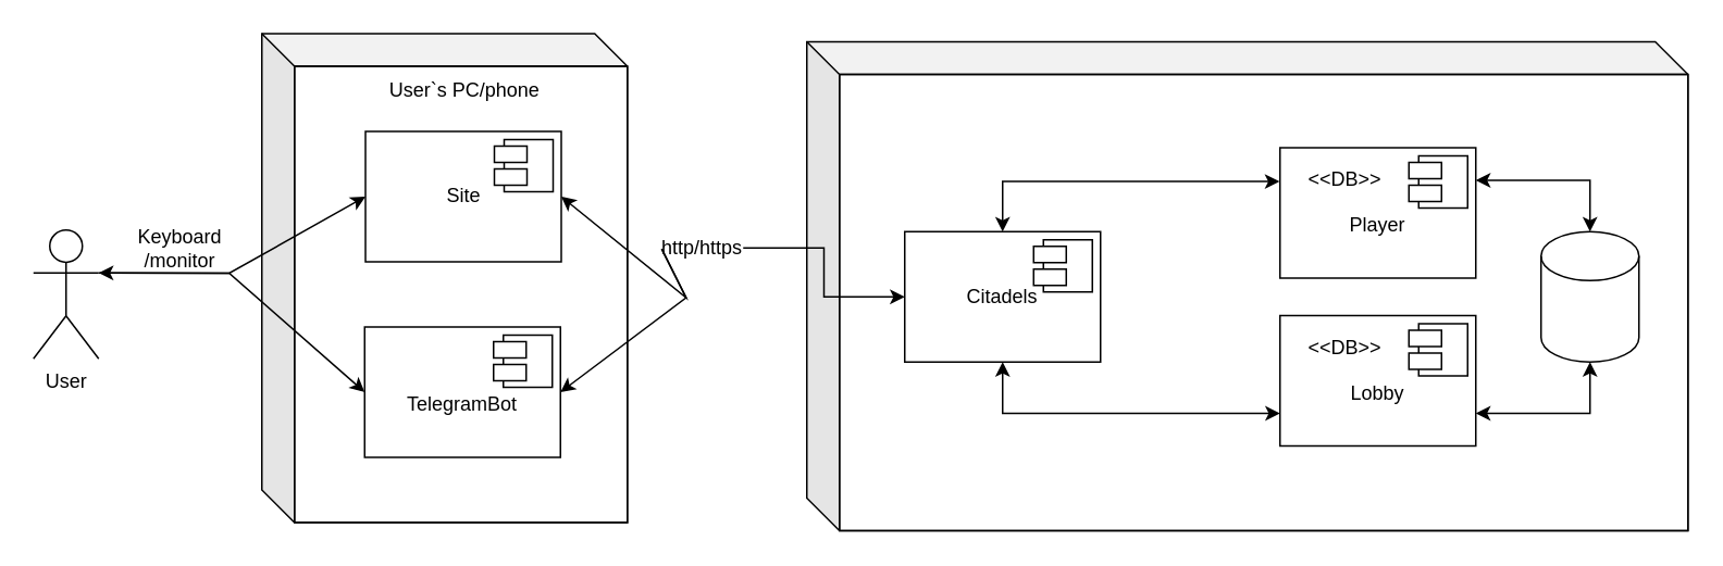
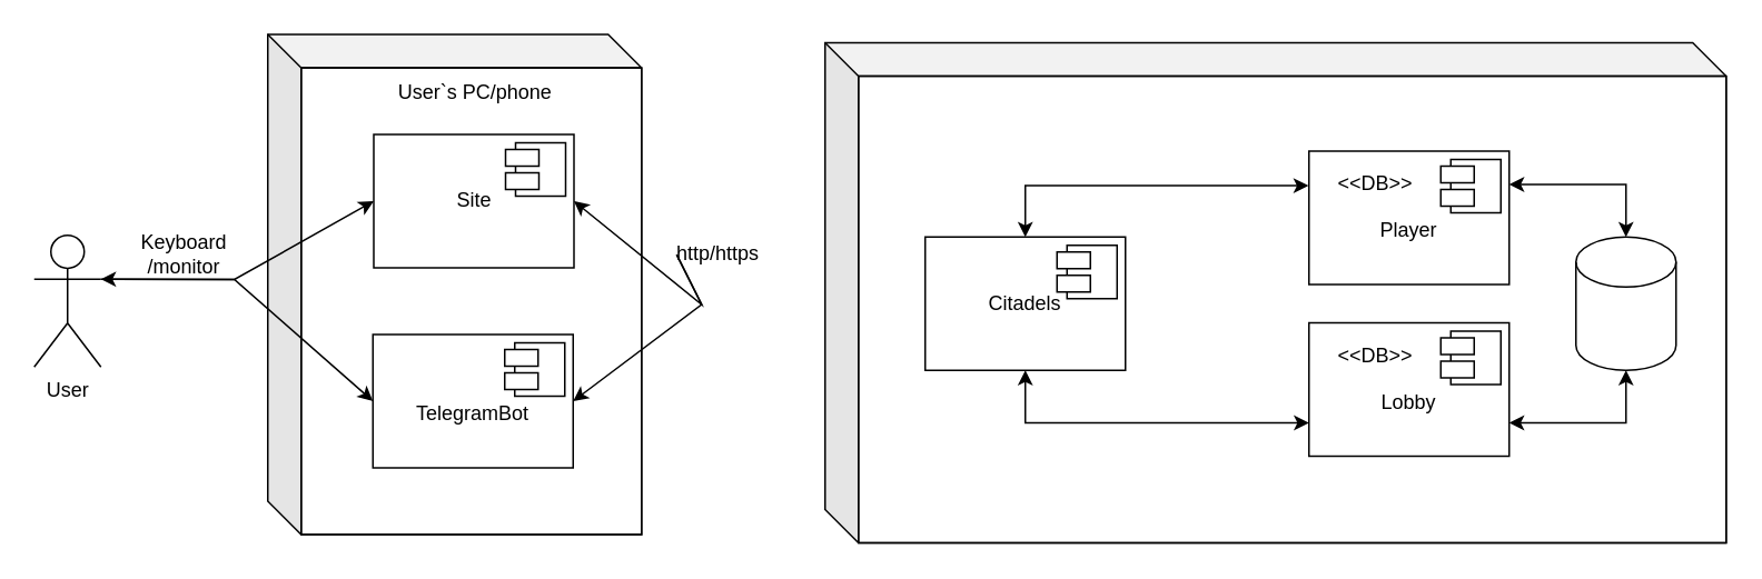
  <mxCell id="0" />
  <mxCell id="1" parent="0" />
  <mxCell id="2" value="" style="rounded=0;whiteSpace=wrap;html=1;fillColor=none;" parent="1" vertex="1"><mxGeometry x="514" y="45" width="520" height="280" as="geometry" /></mxCell>
  <mxCell id="3" style="edgeStyle=orthogonalEdgeStyle;rounded=0;orthogonalLoop=1;jettySize=auto;html=1;exitX=0.5;exitY=1;exitDx=0;exitDy=0;" parent="1" source="2" target="2" edge="1"><mxGeometry relative="1" as="geometry" /></mxCell>
  <mxCell id="4" style="edgeStyle=orthogonalEdgeStyle;rounded=0;orthogonalLoop=1;jettySize=auto;html=1;exitX=0.5;exitY=0;exitDx=0;exitDy=0;entryX=-0.002;entryY=0.259;entryDx=0;entryDy=0;startArrow=classic;startFill=1;endArrow=classic;endFill=1;entryPerimeter=0;" edge="1" parent="1" source="6" target="11"><mxGeometry relative="1" as="geometry"><Array as="points"><mxPoint x="614" y="111" /><mxPoint x="784" y="111" /></Array></mxGeometry></mxCell>
  <mxCell id="5" style="edgeStyle=orthogonalEdgeStyle;rounded=0;orthogonalLoop=1;jettySize=auto;html=1;exitX=0.5;exitY=1;exitDx=0;exitDy=0;entryX=0;entryY=0.75;entryDx=0;entryDy=0;startArrow=classic;startFill=1;endArrow=classic;endFill=1;" edge="1" parent="1" source="6" target="17"><mxGeometry relative="1" as="geometry" /></mxCell>
  <mxCell id="6" value="Citadels" style="rounded=0;whiteSpace=wrap;html=1;" parent="1" vertex="1"><mxGeometry x="554" y="141.5" width="120" height="80" as="geometry" /></mxCell>
  <mxCell id="7" value="" style="group" parent="1" vertex="1" connectable="0"><mxGeometry x="633" y="146.5" width="36" height="32" as="geometry" /></mxCell>
  <mxCell id="8" value="" style="rounded=0;whiteSpace=wrap;html=1;" parent="7" vertex="1"><mxGeometry x="6" width="30" height="32" as="geometry" /></mxCell>
  <mxCell id="9" value="" style="rounded=0;whiteSpace=wrap;html=1;" parent="7" vertex="1"><mxGeometry y="4" width="20" height="10" as="geometry" /></mxCell>
  <mxCell id="10" value="" style="rounded=0;whiteSpace=wrap;html=1;" parent="7" vertex="1"><mxGeometry y="18" width="20" height="10" as="geometry" /></mxCell>
  <mxCell id="11" value="&lt;br&gt;Player" style="rounded=0;whiteSpace=wrap;html=1;" parent="1" vertex="1"><mxGeometry x="784" y="90" width="120" height="80" as="geometry" /></mxCell>
  <mxCell id="12" value="" style="group" parent="1" vertex="1" connectable="0"><mxGeometry x="863" y="95" width="36" height="32" as="geometry" /></mxCell>
  <mxCell id="13" value="" style="rounded=0;whiteSpace=wrap;html=1;" parent="12" vertex="1"><mxGeometry x="6" width="30" height="32" as="geometry" /></mxCell>
  <mxCell id="14" value="" style="rounded=0;whiteSpace=wrap;html=1;" parent="12" vertex="1"><mxGeometry y="4" width="20" height="10" as="geometry" /></mxCell>
  <mxCell id="15" value="" style="rounded=0;whiteSpace=wrap;html=1;" parent="12" vertex="1"><mxGeometry y="18" width="20" height="10" as="geometry" /></mxCell>
  <mxCell id="16" value="&amp;lt;&amp;lt;DB&amp;gt;&amp;gt;" style="text;html=1;strokeColor=none;fillColor=none;align=center;verticalAlign=middle;whiteSpace=wrap;rounded=0;" parent="1" vertex="1"><mxGeometry x="794" y="95" width="60" height="30" as="geometry" /></mxCell>
  <mxCell id="17" value="&lt;br&gt;Lobby" style="rounded=0;whiteSpace=wrap;html=1;" parent="1" vertex="1"><mxGeometry x="784" y="193" width="120" height="80" as="geometry" /></mxCell>
  <mxCell id="18" value="" style="group" parent="1" vertex="1" connectable="0"><mxGeometry x="863" y="198" width="36" height="32" as="geometry" /></mxCell>
  <mxCell id="19" value="" style="rounded=0;whiteSpace=wrap;html=1;" parent="18" vertex="1"><mxGeometry x="6" width="30" height="32" as="geometry" /></mxCell>
  <mxCell id="20" value="" style="rounded=0;whiteSpace=wrap;html=1;" parent="18" vertex="1"><mxGeometry y="4" width="20" height="10" as="geometry" /></mxCell>
  <mxCell id="21" value="" style="rounded=0;whiteSpace=wrap;html=1;" parent="18" vertex="1"><mxGeometry y="18" width="20" height="10" as="geometry" /></mxCell>
  <mxCell id="22" value="&amp;lt;&amp;lt;DB&amp;gt;&amp;gt;" style="text;html=1;strokeColor=none;fillColor=none;align=center;verticalAlign=middle;whiteSpace=wrap;rounded=0;" parent="1" vertex="1"><mxGeometry x="794" y="198" width="60" height="30" as="geometry" /></mxCell>
  <mxCell id="23" style="edgeStyle=orthogonalEdgeStyle;rounded=0;orthogonalLoop=1;jettySize=auto;html=1;exitX=0.5;exitY=1;exitDx=0;exitDy=0;exitPerimeter=0;entryX=1;entryY=0.75;entryDx=0;entryDy=0;startArrow=classic;startFill=1;endArrow=classic;endFill=1;" edge="1" parent="1" source="25" target="17"><mxGeometry relative="1" as="geometry" /></mxCell>
  <mxCell id="24" style="edgeStyle=orthogonalEdgeStyle;rounded=0;orthogonalLoop=1;jettySize=auto;html=1;exitX=0.5;exitY=0;exitDx=0;exitDy=0;exitPerimeter=0;entryX=1;entryY=0.25;entryDx=0;entryDy=0;startArrow=classic;startFill=1;endArrow=classic;endFill=1;" edge="1" parent="1" source="25" target="11"><mxGeometry relative="1" as="geometry" /></mxCell>
  <mxCell id="25" value="" style="shape=cylinder3;whiteSpace=wrap;html=1;boundedLbl=1;backgroundOutline=1;size=15;fillColor=none;" parent="1" vertex="1"><mxGeometry x="944" y="141.5" width="60" height="80" as="geometry" /></mxCell>
  <mxCell id="26" style="edgeStyle=none;rounded=0;orthogonalLoop=1;jettySize=auto;html=1;exitX=1;exitY=0.5;exitDx=0;exitDy=0;entryX=-0.001;entryY=0.528;entryDx=0;entryDy=0;startArrow=classic;startFill=1;endArrow=none;endFill=0;entryPerimeter=0;" edge="1" parent="1" source="28" target="43"><mxGeometry relative="1" as="geometry"><Array as="points"><mxPoint x="420" y="182" /></Array></mxGeometry></mxCell>
  <mxCell id="27" style="rounded=0;orthogonalLoop=1;jettySize=auto;html=1;exitX=0;exitY=0.5;exitDx=0;exitDy=0;entryX=1;entryY=0.333;entryDx=0;entryDy=0;entryPerimeter=0;startArrow=classic;startFill=1;endArrow=classic;endFill=1;" edge="1" parent="1" source="28" target="46"><mxGeometry relative="1" as="geometry"><Array as="points"><mxPoint x="140" y="167" /></Array></mxGeometry></mxCell>
  <mxCell id="28" value="Site" style="rounded=0;whiteSpace=wrap;html=1;" parent="1" vertex="1"><mxGeometry x="223.5" y="80" width="120" height="80" as="geometry" /></mxCell>
  <mxCell id="29" value="" style="group" parent="1" vertex="1" connectable="0"><mxGeometry x="302.5" y="85" width="36" height="32" as="geometry" /></mxCell>
  <mxCell id="30" value="" style="rounded=0;whiteSpace=wrap;html=1;" parent="29" vertex="1"><mxGeometry x="6" width="30" height="32" as="geometry" /></mxCell>
  <mxCell id="31" value="" style="rounded=0;whiteSpace=wrap;html=1;" parent="29" vertex="1"><mxGeometry y="4" width="20" height="10" as="geometry" /></mxCell>
  <mxCell id="32" value="" style="rounded=0;whiteSpace=wrap;html=1;" parent="29" vertex="1"><mxGeometry y="18" width="20" height="10" as="geometry" /></mxCell>
  <mxCell id="33" style="edgeStyle=none;rounded=0;orthogonalLoop=1;jettySize=auto;html=1;exitX=1;exitY=0.5;exitDx=0;exitDy=0;startArrow=classic;startFill=1;endArrow=none;endFill=0;entryX=0.004;entryY=0.532;entryDx=0;entryDy=0;entryPerimeter=0;" edge="1" parent="1" source="35" target="43"><mxGeometry relative="1" as="geometry"><mxPoint x="440" y="182" as="targetPoint" /><Array as="points"><mxPoint x="420" y="182" /></Array></mxGeometry></mxCell>
  <mxCell id="34" style="edgeStyle=none;rounded=0;orthogonalLoop=1;jettySize=auto;html=1;exitX=0;exitY=0.5;exitDx=0;exitDy=0;entryX=1;entryY=0.333;entryDx=0;entryDy=0;entryPerimeter=0;startArrow=classic;startFill=1;endArrow=none;endFill=0;" edge="1" parent="1" source="35" target="46"><mxGeometry relative="1" as="geometry"><Array as="points"><mxPoint x="140" y="167" /></Array></mxGeometry></mxCell>
  <mxCell id="35" value="&lt;br&gt;TelegramBot" style="rounded=0;whiteSpace=wrap;html=1;" parent="1" vertex="1"><mxGeometry x="223" y="200" width="120" height="80" as="geometry" /></mxCell>
  <mxCell id="36" value="" style="group" parent="1" vertex="1" connectable="0"><mxGeometry x="302" y="205" width="36" height="32" as="geometry" /></mxCell>
  <mxCell id="37" value="" style="rounded=0;whiteSpace=wrap;html=1;" parent="36" vertex="1"><mxGeometry x="6" width="30" height="32" as="geometry" /></mxCell>
  <mxCell id="38" value="" style="rounded=0;whiteSpace=wrap;html=1;" parent="36" vertex="1"><mxGeometry y="4" width="20" height="10" as="geometry" /></mxCell>
  <mxCell id="39" value="" style="rounded=0;whiteSpace=wrap;html=1;" parent="36" vertex="1"><mxGeometry y="18" width="20" height="10" as="geometry" /></mxCell>
  <mxCell id="40" value="User`s PC/phone" style="text;html=1;strokeColor=none;fillColor=none;align=center;verticalAlign=middle;whiteSpace=wrap;rounded=0;" parent="1" vertex="1"><mxGeometry x="223.5" y="40" width="121" height="30" as="geometry" /></mxCell>
  <mxCell id="41" value="" style="rounded=0;whiteSpace=wrap;html=1;fillColor=none;" parent="1" vertex="1"><mxGeometry x="180" y="40" width="204" height="280" as="geometry" /></mxCell>
- <mxCell id="42" style="edgeStyle=orthogonalEdgeStyle;rounded=0;orthogonalLoop=1;jettySize=auto;html=1;exitX=1;exitY=0.5;exitDx=0;exitDy=0;entryX=0;entryY=0.5;entryDx=0;entryDy=0;" edge="1" parent="1" source="43" target="6"><mxGeometry relative="1" as="geometry" /></mxCell>
  <mxCell id="43" value="http/https" style="text;html=1;strokeColor=none;fillColor=none;align=center;verticalAlign=middle;whiteSpace=wrap;rounded=0;" parent="1" vertex="1"><mxGeometry x="405" y="141.5" width="50" height="20" as="geometry" /></mxCell>
  <mxCell id="44" value="" style="shape=cube;whiteSpace=wrap;html=1;boundedLbl=1;backgroundOutline=1;darkOpacity=0.05;darkOpacity2=0.1;fillColor=none;" vertex="1" parent="1"><mxGeometry x="160" y="20" width="224" height="300" as="geometry" /></mxCell>
  <mxCell id="45" value="" style="shape=cube;whiteSpace=wrap;html=1;boundedLbl=1;backgroundOutline=1;darkOpacity=0.05;darkOpacity2=0.1;fillColor=none;" vertex="1" parent="1"><mxGeometry x="494" y="25" width="540" height="300" as="geometry" /></mxCell>
  <mxCell id="46" value="User" style="shape=umlActor;verticalLabelPosition=bottom;verticalAlign=top;html=1;outlineConnect=0;fillColor=none;" vertex="1" parent="1"><mxGeometry x="20" y="140.5" width="40" height="79" as="geometry" /></mxCell>
  <mxCell id="47" value="Keyboard&lt;br&gt;/monitor" style="text;html=1;strokeColor=none;fillColor=none;align=center;verticalAlign=middle;whiteSpace=wrap;rounded=0;" vertex="1" parent="1"><mxGeometry x="60" y="137" width="100" height="30" as="geometry" /></mxCell>
